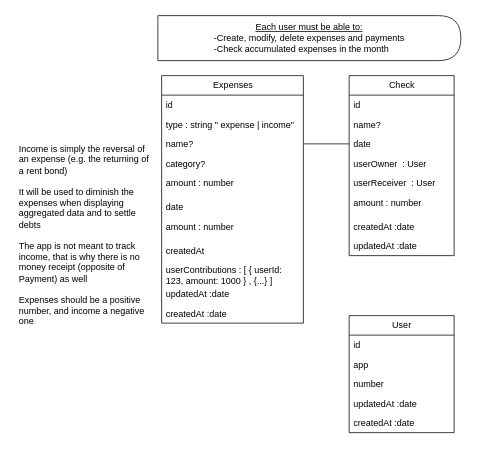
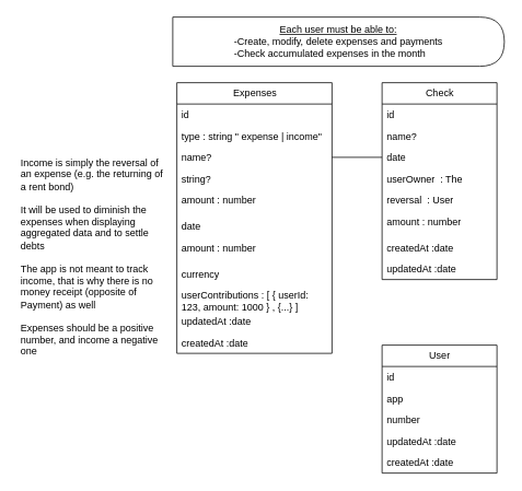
  <mxCell id="0" />
  <mxCell id="1" parent="0" />
  <mxCell id="2" value="Expenses" style="swimlane;fontStyle=0;childLayout=stackLayout;horizontal=1;startSize=26;fillColor=none;horizontalStack=0;resizeParent=1;resizeParentMax=0;resizeLast=0;collapsible=1;marginBottom=0;html=1;" parent="1" vertex="1"><mxGeometry x="215" y="100" width="189" height="330" as="geometry" /></mxCell>
  <mxCell id="3" value="id" style="text;strokeColor=none;fillColor=none;align=left;verticalAlign=top;spacingLeft=4;spacingRight=4;overflow=hidden;rotatable=0;points=[[0,0.5],[1,0.5]];portConstraint=eastwest;whiteSpace=wrap;html=1;" parent="2" vertex="1"><mxGeometry y="26" width="189" height="26" as="geometry" /></mxCell>
  <mxCell id="4" value="type : string &quot; expense | income&quot;" style="text;strokeColor=none;fillColor=none;align=left;verticalAlign=top;spacingLeft=4;spacingRight=4;overflow=hidden;rotatable=0;points=[[0,0.5],[1,0.5]];portConstraint=eastwest;whiteSpace=wrap;html=1;" parent="2" vertex="1"><mxGeometry y="52" width="189" height="26" as="geometry" /></mxCell>
  <mxCell id="5" value="name?" style="text;strokeColor=none;fillColor=none;align=left;verticalAlign=top;spacingLeft=4;spacingRight=4;overflow=hidden;rotatable=0;points=[[0,0.5],[1,0.5]];portConstraint=eastwest;whiteSpace=wrap;html=1;" parent="2" vertex="1"><mxGeometry y="78" width="189" height="26" as="geometry" /></mxCell>
- <mxCell id="6" value="category?" style="text;strokeColor=none;fillColor=none;align=left;verticalAlign=top;spacingLeft=4;spacingRight=4;overflow=hidden;rotatable=0;points=[[0,0.5],[1,0.5]];portConstraint=eastwest;whiteSpace=wrap;html=1;" parent="2" vertex="1"><mxGeometry y="104" width="189" height="26" as="geometry" /></mxCell>
+ <mxCell id="6" value="string?" style="text;strokeColor=none;fillColor=none;align=left;verticalAlign=top;spacingLeft=4;spacingRight=4;overflow=hidden;rotatable=0;points=[[0,0.5],[1,0.5]];portConstraint=eastwest;whiteSpace=wrap;html=1;" parent="2" vertex="1"><mxGeometry y="104" width="189" height="26" as="geometry" /></mxCell>
  <mxCell id="7" value="amount : number" style="text;strokeColor=none;fillColor=none;align=left;verticalAlign=top;spacingLeft=4;spacingRight=4;overflow=hidden;rotatable=0;points=[[0,0.5],[1,0.5]];portConstraint=eastwest;whiteSpace=wrap;html=1;" parent="2" vertex="1"><mxGeometry y="130" width="189" height="32" as="geometry" /></mxCell>
  <mxCell id="8" value="date" style="text;strokeColor=none;fillColor=none;align=left;verticalAlign=top;spacingLeft=4;spacingRight=4;overflow=hidden;rotatable=0;points=[[0,0.5],[1,0.5]];portConstraint=eastwest;whiteSpace=wrap;html=1;" parent="2" vertex="1"><mxGeometry y="162" width="189" height="26" as="geometry" /></mxCell>
  <mxCell id="9" value="amount : number" style="text;strokeColor=none;fillColor=none;align=left;verticalAlign=top;spacingLeft=4;spacingRight=4;overflow=hidden;rotatable=0;points=[[0,0.5],[1,0.5]];portConstraint=eastwest;whiteSpace=wrap;html=1;" parent="2" vertex="1"><mxGeometry y="188" width="189" height="32" as="geometry" /></mxCell>
- <mxCell id="10" value="createdAt" style="text;strokeColor=none;fillColor=none;align=left;verticalAlign=top;spacingLeft=4;spacingRight=4;overflow=hidden;rotatable=0;points=[[0,0.5],[1,0.5]];portConstraint=eastwest;whiteSpace=wrap;html=1;" parent="2" vertex="1"><mxGeometry y="220" width="189" height="26" as="geometry" /></mxCell>
+ <mxCell id="10" value="currency" style="text;strokeColor=none;fillColor=none;align=left;verticalAlign=top;spacingLeft=4;spacingRight=4;overflow=hidden;rotatable=0;points=[[0,0.5],[1,0.5]];portConstraint=eastwest;whiteSpace=wrap;html=1;" parent="2" vertex="1"><mxGeometry y="220" width="189" height="26" as="geometry" /></mxCell>
  <mxCell id="11" value="userContributions : [ { userId: 123, amount: 1000 } , {...} ]" style="text;strokeColor=none;fillColor=none;align=left;verticalAlign=top;spacingLeft=4;spacingRight=4;overflow=hidden;rotatable=0;points=[[0,0.5],[1,0.5]];portConstraint=eastwest;whiteSpace=wrap;html=1;" parent="2" vertex="1"><mxGeometry y="246" width="189" height="32" as="geometry" /></mxCell>
  <mxCell id="12" value="updatedAt :date" style="text;strokeColor=none;fillColor=none;align=left;verticalAlign=top;spacingLeft=4;spacingRight=4;overflow=hidden;rotatable=0;points=[[0,0.5],[1,0.5]];portConstraint=eastwest;whiteSpace=wrap;html=1;" parent="2" vertex="1"><mxGeometry y="278" width="189" height="26" as="geometry" /></mxCell>
  <mxCell id="13" value="createdAt :date" style="text;strokeColor=none;fillColor=none;align=left;verticalAlign=top;spacingLeft=4;spacingRight=4;overflow=hidden;rotatable=0;points=[[0,0.5],[1,0.5]];portConstraint=eastwest;whiteSpace=wrap;html=1;" parent="2" vertex="1"><mxGeometry y="304" width="189" height="26" as="geometry" /></mxCell>
  <mxCell id="14" value="Check" style="swimlane;fontStyle=0;childLayout=stackLayout;horizontal=1;startSize=26;fillColor=none;horizontalStack=0;resizeParent=1;resizeParentMax=0;resizeLast=0;collapsible=1;marginBottom=0;html=1;" parent="1" vertex="1"><mxGeometry x="465" y="100" width="140" height="240" as="geometry" /></mxCell>
  <mxCell id="15" value="id" style="text;strokeColor=none;fillColor=none;align=left;verticalAlign=top;spacingLeft=4;spacingRight=4;overflow=hidden;rotatable=0;points=[[0,0.5],[1,0.5]];portConstraint=eastwest;whiteSpace=wrap;html=1;" parent="14" vertex="1"><mxGeometry y="26" width="140" height="26" as="geometry" /></mxCell>
  <mxCell id="16" value="name?" style="text;strokeColor=none;fillColor=none;align=left;verticalAlign=top;spacingLeft=4;spacingRight=4;overflow=hidden;rotatable=0;points=[[0,0.5],[1,0.5]];portConstraint=eastwest;whiteSpace=wrap;html=1;" parent="14" vertex="1"><mxGeometry y="52" width="140" height="26" as="geometry" /></mxCell>
  <mxCell id="17" value="date" style="text;strokeColor=none;fillColor=none;align=left;verticalAlign=top;spacingLeft=4;spacingRight=4;overflow=hidden;rotatable=0;points=[[0,0.5],[1,0.5]];portConstraint=eastwest;whiteSpace=wrap;html=1;" parent="14" vertex="1"><mxGeometry y="78" width="140" height="26" as="geometry" /></mxCell>
- <mxCell id="18" value="userOwner&amp;nbsp;&amp;nbsp;: User" style="text;strokeColor=none;fillColor=none;align=left;verticalAlign=top;spacingLeft=4;spacingRight=4;overflow=hidden;rotatable=0;points=[[0,0.5],[1,0.5]];portConstraint=eastwest;whiteSpace=wrap;html=1;" parent="14" vertex="1"><mxGeometry y="104" width="140" height="26" as="geometry" /></mxCell>
- <mxCell id="19" value="userReceiver&amp;nbsp; : User" style="text;strokeColor=none;fillColor=none;align=left;verticalAlign=top;spacingLeft=4;spacingRight=4;overflow=hidden;rotatable=0;points=[[0,0.5],[1,0.5]];portConstraint=eastwest;whiteSpace=wrap;html=1;" parent="14" vertex="1"><mxGeometry y="130" width="140" height="26" as="geometry" /></mxCell>
+ <mxCell id="18" value="userOwner&amp;nbsp;&amp;nbsp;: The" style="text;strokeColor=none;fillColor=none;align=left;verticalAlign=top;spacingLeft=4;spacingRight=4;overflow=hidden;rotatable=0;points=[[0,0.5],[1,0.5]];portConstraint=eastwest;whiteSpace=wrap;html=1;" parent="14" vertex="1"><mxGeometry y="104" width="140" height="26" as="geometry" /></mxCell>
+ <mxCell id="19" value="reversal&amp;nbsp; : User" style="text;strokeColor=none;fillColor=none;align=left;verticalAlign=top;spacingLeft=4;spacingRight=4;overflow=hidden;rotatable=0;points=[[0,0.5],[1,0.5]];portConstraint=eastwest;whiteSpace=wrap;html=1;" parent="14" vertex="1"><mxGeometry y="130" width="140" height="26" as="geometry" /></mxCell>
  <mxCell id="20" value="amount : number" style="text;strokeColor=none;fillColor=none;align=left;verticalAlign=top;spacingLeft=4;spacingRight=4;overflow=hidden;rotatable=0;points=[[0,0.5],[1,0.5]];portConstraint=eastwest;whiteSpace=wrap;html=1;" parent="14" vertex="1"><mxGeometry y="156" width="140" height="32" as="geometry" /></mxCell>
  <mxCell id="21" value="createdAt :date" style="text;strokeColor=none;fillColor=none;align=left;verticalAlign=top;spacingLeft=4;spacingRight=4;overflow=hidden;rotatable=0;points=[[0,0.5],[1,0.5]];portConstraint=eastwest;whiteSpace=wrap;html=1;" parent="14" vertex="1"><mxGeometry y="188" width="140" height="26" as="geometry" /></mxCell>
  <mxCell id="22" value="updatedAt :date" style="text;strokeColor=none;fillColor=none;align=left;verticalAlign=top;spacingLeft=4;spacingRight=4;overflow=hidden;rotatable=0;points=[[0,0.5],[1,0.5]];portConstraint=eastwest;whiteSpace=wrap;html=1;" parent="14" vertex="1"><mxGeometry y="214" width="140" height="26" as="geometry" /></mxCell>
  <mxCell id="23" value="User" style="swimlane;fontStyle=0;childLayout=stackLayout;horizontal=1;startSize=26;fillColor=none;horizontalStack=0;resizeParent=1;resizeParentMax=0;resizeLast=0;collapsible=1;marginBottom=0;html=1;" parent="1" vertex="1"><mxGeometry x="465" y="420" width="140" height="156" as="geometry" /></mxCell>
  <mxCell id="24" value="id" style="text;strokeColor=none;fillColor=none;align=left;verticalAlign=top;spacingLeft=4;spacingRight=4;overflow=hidden;rotatable=0;points=[[0,0.5],[1,0.5]];portConstraint=eastwest;whiteSpace=wrap;html=1;" parent="23" vertex="1"><mxGeometry y="26" width="140" height="26" as="geometry" /></mxCell>
  <mxCell id="25" value="app" style="text;strokeColor=none;fillColor=none;align=left;verticalAlign=top;spacingLeft=4;spacingRight=4;overflow=hidden;rotatable=0;points=[[0,0.5],[1,0.5]];portConstraint=eastwest;whiteSpace=wrap;html=1;" parent="23" vertex="1"><mxGeometry y="52" width="140" height="26" as="geometry" /></mxCell>
  <mxCell id="26" value="number" style="text;strokeColor=none;fillColor=none;align=left;verticalAlign=top;spacingLeft=4;spacingRight=4;overflow=hidden;rotatable=0;points=[[0,0.5],[1,0.5]];portConstraint=eastwest;whiteSpace=wrap;html=1;" parent="23" vertex="1"><mxGeometry y="78" width="140" height="26" as="geometry" /></mxCell>
  <mxCell id="27" value="updatedAt :date" style="text;strokeColor=none;fillColor=none;align=left;verticalAlign=top;spacingLeft=4;spacingRight=4;overflow=hidden;rotatable=0;points=[[0,0.5],[1,0.5]];portConstraint=eastwest;whiteSpace=wrap;html=1;" parent="23" vertex="1"><mxGeometry y="104" width="140" height="26" as="geometry" /></mxCell>
  <mxCell id="28" value="createdAt :date" style="text;strokeColor=none;fillColor=none;align=left;verticalAlign=top;spacingLeft=4;spacingRight=4;overflow=hidden;rotatable=0;points=[[0,0.5],[1,0.5]];portConstraint=eastwest;whiteSpace=wrap;html=1;" parent="23" vertex="1"><mxGeometry y="130" width="140" height="26" as="geometry" /></mxCell>
  <mxCell id="29" value="&lt;div&gt;&lt;u style=&quot;background-color: initial;&quot;&gt;Each user must be able to:&lt;/u&gt;&lt;br&gt;&lt;/div&gt;&lt;div&gt;-Create, modify, delete expenses and payments&lt;/div&gt;&lt;div style=&quot;text-align: left;&quot;&gt;&lt;span style=&quot;background-color: initial;&quot;&gt;-Check&amp;nbsp;&lt;/span&gt;&lt;span style=&quot;background-color: initial;&quot;&gt;accumulated&amp;nbsp;&lt;/span&gt;&lt;span style=&quot;background-color: initial;&quot;&gt;expenses in the month&lt;/span&gt;&lt;/div&gt;" style="shape=delay;whiteSpace=wrap;html=1;" parent="1" vertex="1"><mxGeometry x="210" y="20" width="404" height="60" as="geometry" /></mxCell>
  <mxCell id="30" style="edgeStyle=none;html=1;endArrow=none;endFill=0;" parent="1" source="5" edge="1"><mxGeometry relative="1" as="geometry"><mxPoint x="465" y="191" as="targetPoint" /></mxGeometry></mxCell>
  <mxCell id="31" value="&lt;h1&gt;&lt;br&gt;&lt;/h1&gt;&lt;div&gt;Income is simply the reversal of an expense (e.g. the returning of a rent bond)&lt;/div&gt;&lt;div&gt;&lt;br&gt;&lt;/div&gt;&lt;div&gt;It will be used to diminish the expenses when displaying aggregated data and to settle debts&lt;/div&gt;&lt;div&gt;&lt;br&gt;&lt;/div&gt;&lt;div&gt;The app is not meant to track income, that is why there is no money receipt (opposite of Payment) as well&lt;/div&gt;&lt;div&gt;&lt;br&gt;&lt;/div&gt;&lt;div&gt;Expenses should be a positive number, and income a negative one&lt;/div&gt;" style="text;html=1;strokeColor=none;fillColor=none;spacing=5;spacingTop=-20;whiteSpace=wrap;overflow=hidden;rounded=0;" parent="1" vertex="1"><mxGeometry x="20" y="140" width="190" height="320" as="geometry" /></mxCell>
